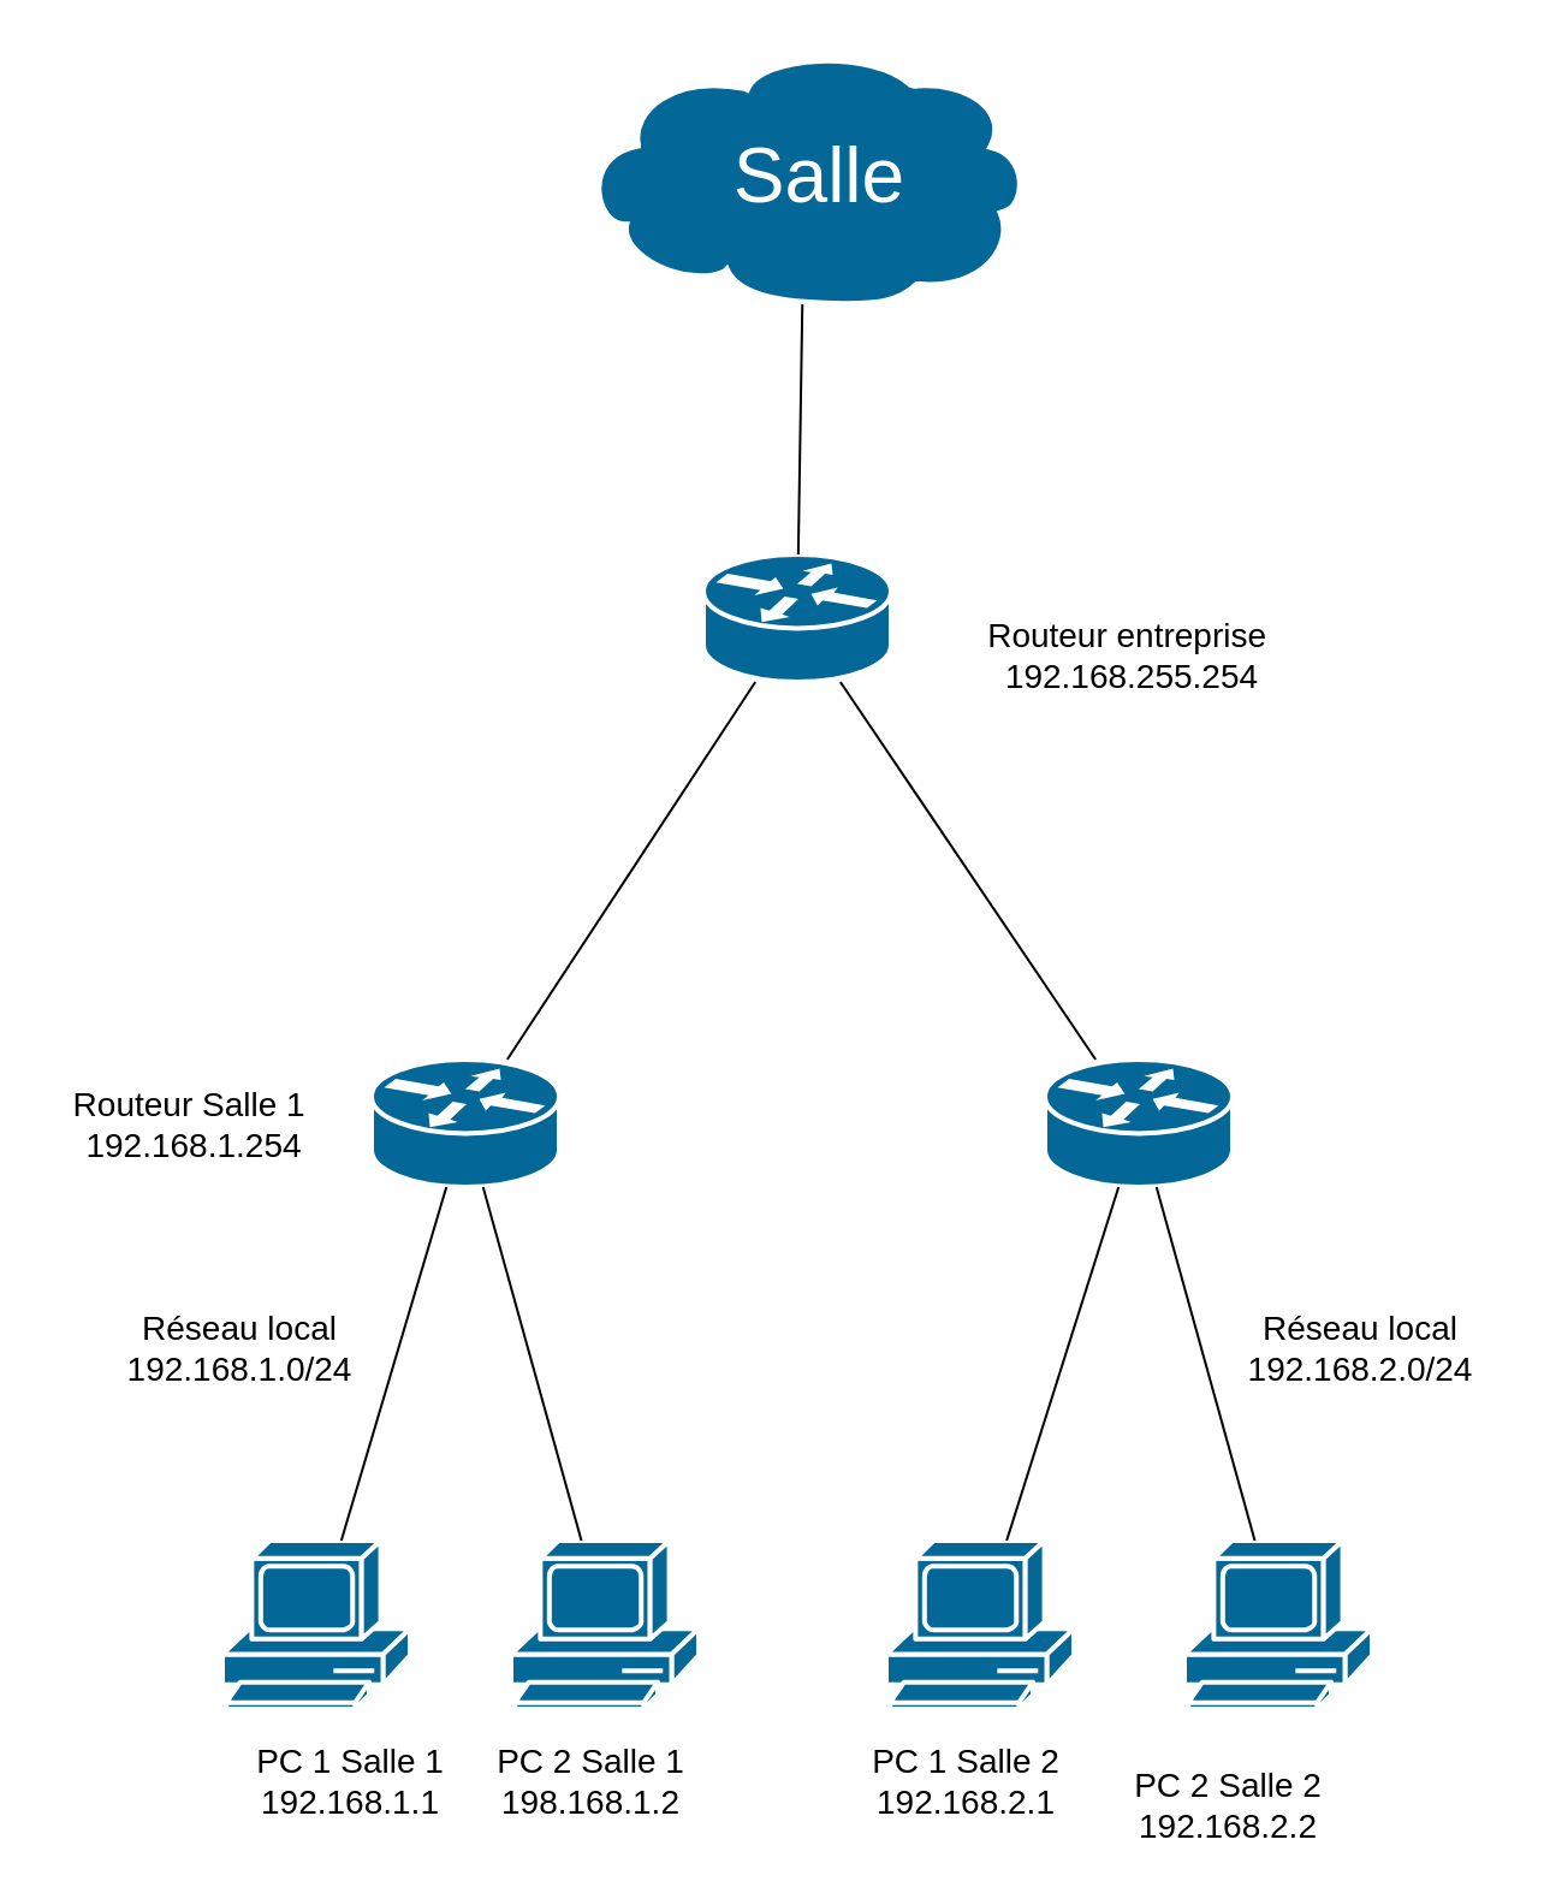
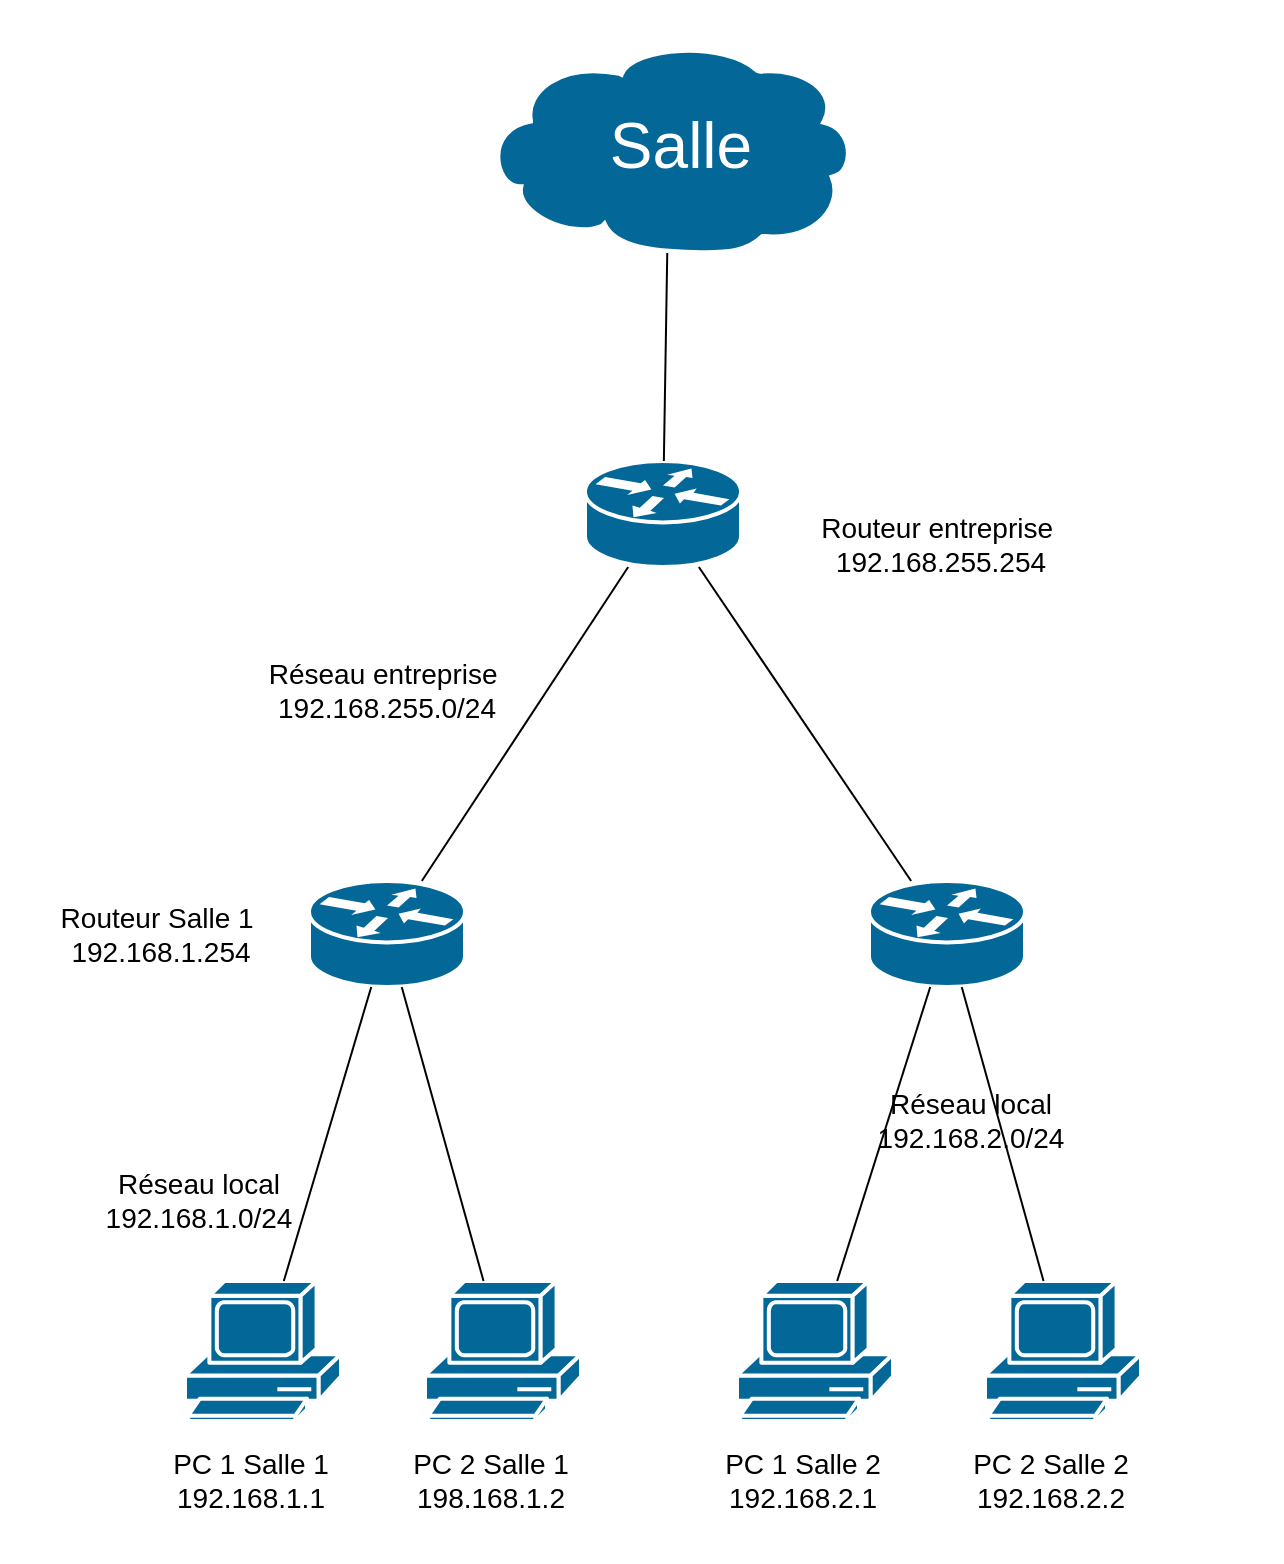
  <mxCell id="0" />
  <mxCell id="1" parent="0" />
  <mxCell id="2" value="" style="shape=mxgraph.cisco.computers_and_peripherals.pc;html=1;pointerEvents=1;dashed=0;fillColor=#036897;strokeColor=#ffffff;strokeWidth=2;verticalLabelPosition=bottom;verticalAlign=top;align=center;outlineConnect=0;fontColor=#000000;" vertex="1" parent="1"><mxGeometry x="92" y="640" width="78" height="70" as="geometry" /></mxCell>
  <mxCell id="3" value="" style="shape=mxgraph.cisco.computers_and_peripherals.pc;html=1;pointerEvents=1;dashed=0;fillColor=#036897;strokeColor=#ffffff;strokeWidth=2;verticalLabelPosition=bottom;verticalAlign=top;align=center;outlineConnect=0;fontColor=#000000;" vertex="1" parent="1"><mxGeometry x="212" y="640" width="78" height="70" as="geometry" /></mxCell>
  <mxCell id="4" value="" style="shape=mxgraph.cisco.computers_and_peripherals.pc;html=1;pointerEvents=1;dashed=0;fillColor=#036897;strokeColor=#ffffff;strokeWidth=2;verticalLabelPosition=bottom;verticalAlign=top;align=center;outlineConnect=0;fontColor=#000000;" vertex="1" parent="1"><mxGeometry x="368" y="640" width="78" height="70" as="geometry" /></mxCell>
  <mxCell id="5" value="" style="shape=mxgraph.cisco.computers_and_peripherals.pc;html=1;pointerEvents=1;dashed=0;fillColor=#036897;strokeColor=#ffffff;strokeWidth=2;verticalLabelPosition=bottom;verticalAlign=top;align=center;outlineConnect=0;fontColor=#000000;" vertex="1" parent="1"><mxGeometry x="492" y="640" width="78" height="70" as="geometry" /></mxCell>
  <mxCell id="6" value="" style="shape=mxgraph.cisco.routers.router;html=1;pointerEvents=1;dashed=0;fillColor=#036897;strokeColor=#ffffff;strokeWidth=2;verticalLabelPosition=bottom;verticalAlign=top;align=center;outlineConnect=0;fontColor=#000000;" vertex="1" parent="1"><mxGeometry x="154" y="440" width="78" height="53" as="geometry" /></mxCell>
  <mxCell id="7" value="" style="shape=mxgraph.cisco.routers.router;html=1;pointerEvents=1;dashed=0;fillColor=#036897;strokeColor=#ffffff;strokeWidth=2;verticalLabelPosition=bottom;verticalAlign=top;align=center;outlineConnect=0;fontColor=#000000;" vertex="1" parent="1"><mxGeometry x="434" y="440" width="78" height="53" as="geometry" /></mxCell>
  <mxCell id="8" value="" style="shape=mxgraph.cisco.routers.router;html=1;pointerEvents=1;dashed=0;fillColor=#036897;strokeColor=#ffffff;strokeWidth=2;verticalLabelPosition=bottom;verticalAlign=top;align=center;outlineConnect=0;fontColor=#000000;" vertex="1" parent="1"><mxGeometry x="292" y="230" width="78" height="53" as="geometry" /></mxCell>
  <mxCell id="9" value="" style="shape=mxgraph.cisco.storage.cloud;html=1;pointerEvents=1;dashed=0;fillColor=#036897;strokeColor=#ffffff;strokeWidth=2;verticalLabelPosition=bottom;verticalAlign=top;align=center;outlineConnect=0;fontColor=#000000;" vertex="1" parent="1"><mxGeometry x="241" y="20" width="186" height="106" as="geometry" /></mxCell>
  <mxCell id="10" value="" style="endArrow=none;html=1;fontColor=#000000;strokeColor=#000000;" edge="1" parent="1" source="2" target="6"><mxGeometry width="50" height="50" relative="1" as="geometry"><mxPoint x="360" y="530" as="sourcePoint" /><mxPoint x="410" y="480" as="targetPoint" /></mxGeometry></mxCell>
  <mxCell id="11" value="" style="endArrow=none;html=1;fontColor=#000000;strokeColor=#000000;" edge="1" parent="1" source="4" target="7"><mxGeometry width="50" height="50" relative="1" as="geometry"><mxPoint x="360" y="530" as="sourcePoint" /><mxPoint x="410" y="480" as="targetPoint" /></mxGeometry></mxCell>
  <mxCell id="12" value="" style="endArrow=none;html=1;fontColor=#000000;strokeColor=#000000;" edge="1" parent="1" source="3" target="6"><mxGeometry width="50" height="50" relative="1" as="geometry"><mxPoint x="360" y="530" as="sourcePoint" /><mxPoint x="410" y="480" as="targetPoint" /></mxGeometry></mxCell>
  <mxCell id="13" value="" style="endArrow=none;html=1;fontColor=#000000;strokeColor=#000000;" edge="1" parent="1" source="5" target="7"><mxGeometry width="50" height="50" relative="1" as="geometry"><mxPoint x="360" y="530" as="sourcePoint" /><mxPoint x="410" y="480" as="targetPoint" /></mxGeometry></mxCell>
  <mxCell id="14" value="" style="endArrow=none;html=1;fontColor=#000000;strokeColor=#000000;" edge="1" parent="1" source="6" target="8"><mxGeometry width="50" height="50" relative="1" as="geometry"><mxPoint x="360" y="530" as="sourcePoint" /><mxPoint x="410" y="480" as="targetPoint" /></mxGeometry></mxCell>
  <mxCell id="15" value="" style="endArrow=none;html=1;fontColor=#000000;strokeColor=#000000;" edge="1" parent="1" source="7" target="8"><mxGeometry width="50" height="50" relative="1" as="geometry"><mxPoint x="360" y="530" as="sourcePoint" /><mxPoint x="410" y="480" as="targetPoint" /></mxGeometry></mxCell>
- <mxCell id="16" value="PC 1 Salle 1&lt;br&gt;192.168.1.1" style="text;html=1;resizable=0;autosize=1;align=center;verticalAlign=middle;points=[];fillColor=none;strokeColor=none;rounded=0;fontSize=14;fontColor=#000000;" vertex="1" parent="1"><mxGeometry x="100" y="720" width="90" height="40" as="geometry" /></mxCell>
+ <mxCell id="16" value="PC 1 Salle 1&lt;br&gt;192.168.1.1" style="text;html=1;resizable=0;autosize=1;align=center;verticalAlign=middle;points=[];fillColor=none;strokeColor=none;rounded=0;fontSize=14;fontColor=#000000;" vertex="1" parent="1"><mxGeometry x="80" y="720" width="90" height="40" as="geometry" /></mxCell>
  <mxCell id="17" value="PC 2 Salle 1&lt;br&gt;198.168.1.2" style="text;html=1;resizable=0;autosize=1;align=center;verticalAlign=middle;points=[];fillColor=none;strokeColor=none;rounded=0;fontSize=14;fontColor=#000000;" vertex="1" parent="1"><mxGeometry x="200" y="720" width="90" height="40" as="geometry" /></mxCell>
  <mxCell id="18" value="PC 1 Salle 2&lt;br&gt;192.168.2.1" style="text;html=1;resizable=0;autosize=1;align=center;verticalAlign=middle;points=[];fillColor=none;strokeColor=none;rounded=0;fontSize=14;fontColor=#000000;" vertex="1" parent="1"><mxGeometry x="356" y="720" width="90" height="40" as="geometry" /></mxCell>
- <mxCell id="19" value="PC 2 Salle 2&lt;br&gt;192.168.2.2" style="text;html=1;resizable=0;autosize=1;align=center;verticalAlign=middle;points=[];fillColor=none;strokeColor=none;rounded=0;fontSize=14;fontColor=#000000;" vertex="1" parent="1"><mxGeometry x="465" y="730" width="90" height="40" as="geometry" /></mxCell>
- <mxCell id="20" value="Réseau local&lt;br&gt;192.168.1.0/24" style="text;html=1;resizable=0;autosize=1;align=center;verticalAlign=middle;points=[];fillColor=none;strokeColor=none;rounded=0;fontSize=14;fontColor=#000000;" vertex="1" parent="1"><mxGeometry x="44" y="540" width="110" height="40" as="geometry" /></mxCell>
- <mxCell id="21" value="Réseau local&lt;br&gt;192.168.2.0/24" style="text;html=1;resizable=0;autosize=1;align=center;verticalAlign=middle;points=[];fillColor=none;strokeColor=none;rounded=0;fontSize=14;fontColor=#000000;" vertex="1" parent="1"><mxGeometry x="510" y="540" width="110" height="40" as="geometry" /></mxCell>
+ <mxCell id="19" value="PC 2 Salle 2&lt;br&gt;192.168.2.2" style="text;html=1;resizable=0;autosize=1;align=center;verticalAlign=middle;points=[];fillColor=none;strokeColor=none;rounded=0;fontSize=14;fontColor=#000000;" vertex="1" parent="1"><mxGeometry x="480" y="720" width="90" height="40" as="geometry" /></mxCell>
+ <mxCell id="20" value="Réseau local&lt;br&gt;192.168.1.0/24" style="text;html=1;resizable=0;autosize=1;align=center;verticalAlign=middle;points=[];fillColor=none;strokeColor=none;rounded=0;fontSize=14;fontColor=#000000;" vertex="1" parent="1"><mxGeometry x="44" y="580" width="110" height="40" as="geometry" /></mxCell>
+ <mxCell id="21" value="Réseau local&lt;br&gt;192.168.2.0/24" style="text;html=1;resizable=0;autosize=1;align=center;verticalAlign=middle;points=[];fillColor=none;strokeColor=none;rounded=0;fontSize=14;fontColor=#000000;" vertex="1" parent="1"><mxGeometry x="430" y="540" width="110" height="40" as="geometry" /></mxCell>
  <mxCell id="22" value="" style="endArrow=none;html=1;fontSize=14;fontColor=#000000;strokeColor=#000000;" edge="1" parent="1" source="8" target="9"><mxGeometry width="50" height="50" relative="1" as="geometry"><mxPoint x="350" y="440" as="sourcePoint" /><mxPoint x="400" y="390" as="targetPoint" /></mxGeometry></mxCell>
  <mxCell id="23" value="Routeur entreprise&amp;nbsp;&lt;br&gt;192.168.255.254" style="text;html=1;resizable=0;autosize=1;align=center;verticalAlign=middle;points=[];fillColor=none;strokeColor=none;rounded=0;fontSize=14;fontColor=#000000;" vertex="1" parent="1"><mxGeometry x="400" y="251.5" width="140" height="40" as="geometry" /></mxCell>
+ <mxCell id="24" value="Réseau entreprise&amp;nbsp;&lt;br&gt;192.168.255.0/24" style="text;html=1;resizable=0;autosize=1;align=center;verticalAlign=middle;points=[];fillColor=none;strokeColor=none;rounded=0;fontSize=14;fontColor=#000000;" vertex="1" parent="1"><mxGeometry x="128" y="325" width="130" height="40" as="geometry" /></mxCell>
  <mxCell id="25" value="&lt;font style=&quot;font-size: 32px&quot;&gt;Salle&lt;/font&gt;" style="text;html=1;resizable=0;autosize=1;align=center;verticalAlign=middle;points=[];fillColor=none;strokeColor=none;rounded=0;fontSize=14;fontColor=#FFFFFF;" vertex="1" parent="1"><mxGeometry x="280" y="58" width="120" height="30" as="geometry" /></mxCell>
  <mxCell id="26" value="Routeur Salle 1&amp;nbsp;&lt;br&gt;192.168.1.254" style="text;html=1;resizable=0;autosize=1;align=center;verticalAlign=middle;points=[];fillColor=none;strokeColor=none;rounded=0;fontSize=14;fontColor=#000000;" vertex="1" parent="1"><mxGeometry x="20" y="446.5" width="120" height="40" as="geometry" /></mxCell>
